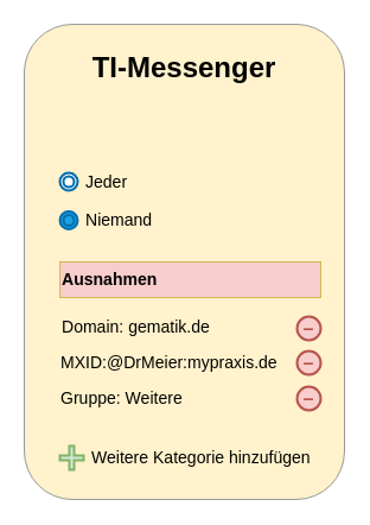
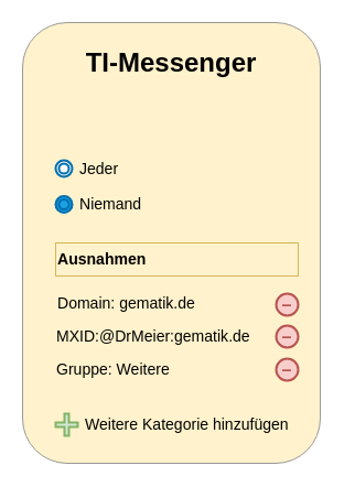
  <mxCell id="0" />
  <mxCell id="1" parent="0" />
  <mxCell id="2" value="&lt;h1&gt;TI-Messenger&lt;/h1&gt;" style="rounded=1;whiteSpace=wrap;html=1;verticalAlign=top;glass=0;shadow=0;strokeColor=#999999;fillColor=#fff2cc;" parent="1" vertex="1"><mxGeometry x="20" y="20" width="270" height="400" as="geometry" /></mxCell>
  <mxCell id="3" value="" style="group" parent="1" vertex="1" connectable="0"><mxGeometry x="50" y="137.5" width="80" height="30" as="geometry" /></mxCell>
  <mxCell id="4" value="" style="ellipse;shape=doubleEllipse;whiteSpace=wrap;html=1;aspect=fixed;strokeWidth=2;strokeColor=#006EAF;" parent="3" vertex="1"><mxGeometry y="7.5" width="15" height="15" as="geometry" /></mxCell>
  <mxCell id="5" value="&lt;p&gt;&lt;font style=&quot;font-size: 14.04px;&quot;&gt;Jeder&lt;/font&gt;&lt;/p&gt;" style="text;html=1;align=left;verticalAlign=middle;whiteSpace=wrap;rounded=0;" parent="3" vertex="1"><mxGeometry x="20" width="60" height="30" as="geometry" /></mxCell>
  <mxCell id="6" value="" style="group" parent="1" vertex="1" connectable="0"><mxGeometry x="50" y="170" width="80" height="30" as="geometry" /></mxCell>
  <mxCell id="7" value="" style="ellipse;shape=doubleEllipse;whiteSpace=wrap;html=1;aspect=fixed;fillColor=#1ba1e2;fontColor=#ffffff;strokeColor=#006EAF;strokeWidth=2;" parent="6" vertex="1"><mxGeometry y="7.5" width="15" height="15" as="geometry" /></mxCell>
  <mxCell id="8" value="&lt;p&gt;&lt;font style=&quot;font-size: 14.04px;&quot;&gt;Niemand&lt;/font&gt;&lt;/p&gt;" style="text;html=1;align=left;verticalAlign=middle;whiteSpace=wrap;rounded=0;" parent="6" vertex="1"><mxGeometry x="20" width="60" height="30" as="geometry" /></mxCell>
- <mxCell id="9" value="&lt;h3&gt;Ausnahmen&lt;/h3&gt;" style="rounded=0;whiteSpace=wrap;html=1;fillColor=#f8cecc;strokeColor=#d6b656;align=left;" parent="1" vertex="1"><mxGeometry x="50" y="220" width="220" height="30" as="geometry" /></mxCell>
+ <mxCell id="9" value="&lt;h3&gt;Ausnahmen&lt;/h3&gt;" style="rounded=0;whiteSpace=wrap;html=1;fillColor=#fff2cc;strokeColor=#d6b656;align=left;" parent="1" vertex="1"><mxGeometry x="50" y="220" width="220" height="30" as="geometry" /></mxCell>
  <mxCell id="10" value="" style="group" parent="1" vertex="1" connectable="0"><mxGeometry x="50" y="260" width="210" height="30" as="geometry" /></mxCell>
  <mxCell id="11" value="" style="group" parent="10" vertex="1" connectable="0"><mxGeometry width="210" height="30" as="geometry" /></mxCell>
  <mxCell id="12" value="&lt;b&gt;&lt;font style=&quot;font-size: 16px;&quot; color=&quot;#b85450&quot;&gt;–&lt;/font&gt;&lt;/b&gt;" style="ellipse;whiteSpace=wrap;html=1;fillColor=#f8cecc;strokeColor=#b85450;strokeWidth=2;" parent="11" vertex="1"><mxGeometry x="200" y="6" width="20" height="20" as="geometry" /></mxCell>
  <mxCell id="13" value="&lt;font style=&quot;font-size: 14.04px;&quot;&gt;Domain: gematik.de&lt;/font&gt;" style="text;html=1;align=left;verticalAlign=middle;whiteSpace=wrap;rounded=0;" parent="11" vertex="1"><mxGeometry width="190" height="30" as="geometry" /></mxCell>
  <mxCell id="14" value="" style="group" parent="1" vertex="1" connectable="0"><mxGeometry x="50" y="370" width="225" height="30" as="geometry" /></mxCell>
  <mxCell id="15" value="" style="shape=cross;whiteSpace=wrap;html=1;fillColor=#d5e8d4;strokeColor=#82b366;strokeWidth=2;" parent="14" vertex="1"><mxGeometry y="5" width="20" height="20" as="geometry" /></mxCell>
  <mxCell id="16" value="&lt;font style=&quot;font-size: 14.04px;&quot;&gt;Weitere Kategorie hinzufügen&lt;/font&gt;" style="text;html=1;align=left;verticalAlign=middle;whiteSpace=wrap;rounded=0;" parent="14" vertex="1"><mxGeometry x="25" width="200" height="30" as="geometry" /></mxCell>
  <mxCell id="17" value="" style="group" parent="1" vertex="1" connectable="0"><mxGeometry x="50" y="290" width="210" height="30" as="geometry" /></mxCell>
  <mxCell id="18" value="" style="group" parent="17" vertex="1" connectable="0"><mxGeometry width="210" height="30" as="geometry" /></mxCell>
  <mxCell id="19" value="&lt;b&gt;&lt;font style=&quot;font-size: 16px;&quot; color=&quot;#b85450&quot;&gt;–&lt;/font&gt;&lt;/b&gt;" style="ellipse;whiteSpace=wrap;html=1;fillColor=#f8cecc;strokeColor=#b85450;strokeWidth=2;" parent="18" vertex="1"><mxGeometry x="200" y="5" width="20" height="20" as="geometry" /></mxCell>
- <mxCell id="20" value="&lt;font style=&quot;font-size: 14.04px;&quot;&gt;MXID:@DrMeier:mypraxis.de&lt;/font&gt;" style="text;html=1;align=left;verticalAlign=middle;whiteSpace=wrap;rounded=0;" parent="18" vertex="1"><mxGeometry x="-1" width="190" height="30" as="geometry" /></mxCell>
+ <mxCell id="20" value="&lt;font style=&quot;font-size: 14.04px;&quot;&gt;MXID:@DrMeier:gematik.de&lt;/font&gt;" style="text;html=1;align=left;verticalAlign=middle;whiteSpace=wrap;rounded=0;" parent="18" vertex="1"><mxGeometry x="-1" width="190" height="30" as="geometry" /></mxCell>
  <mxCell id="21" value="" style="group" vertex="1" connectable="0" parent="1"><mxGeometry x="50" y="320" width="210" height="30" as="geometry" /></mxCell>
  <mxCell id="22" value="" style="group" vertex="1" connectable="0" parent="21"><mxGeometry width="210" height="30" as="geometry" /></mxCell>
  <mxCell id="23" value="&lt;b&gt;&lt;font style=&quot;font-size: 16px;&quot; color=&quot;#b85450&quot;&gt;–&lt;/font&gt;&lt;/b&gt;" style="ellipse;whiteSpace=wrap;html=1;fillColor=#f8cecc;strokeColor=#b85450;strokeWidth=2;" vertex="1" parent="22"><mxGeometry x="200" y="5" width="20" height="20" as="geometry" /></mxCell>
  <mxCell id="24" value="&lt;font style=&quot;font-size: 14.04px;&quot;&gt;Gruppe: Weitere&lt;/font&gt;" style="text;html=1;align=left;verticalAlign=middle;whiteSpace=wrap;rounded=0;" vertex="1" parent="22"><mxGeometry x="-1" width="190" height="30" as="geometry" /></mxCell>
